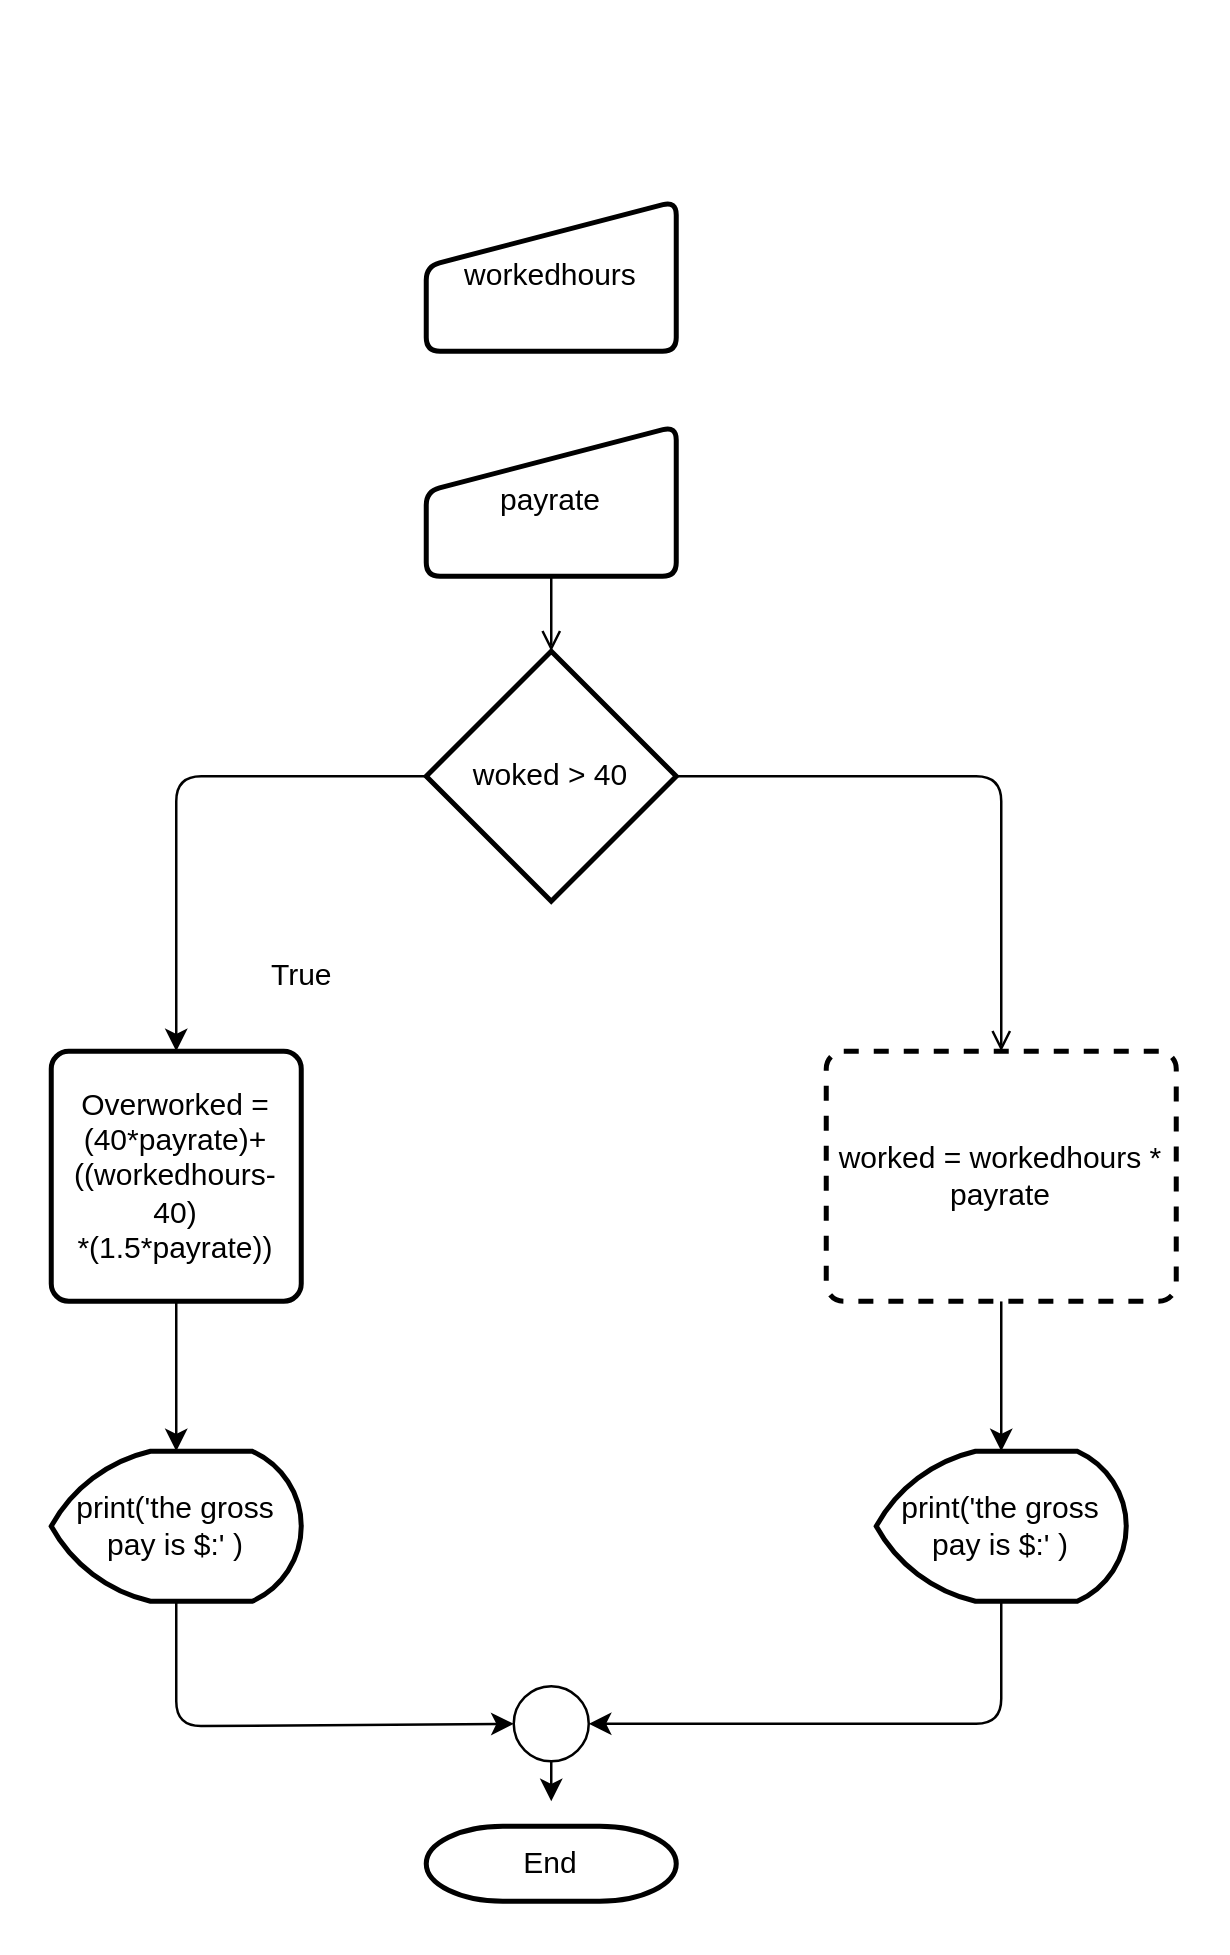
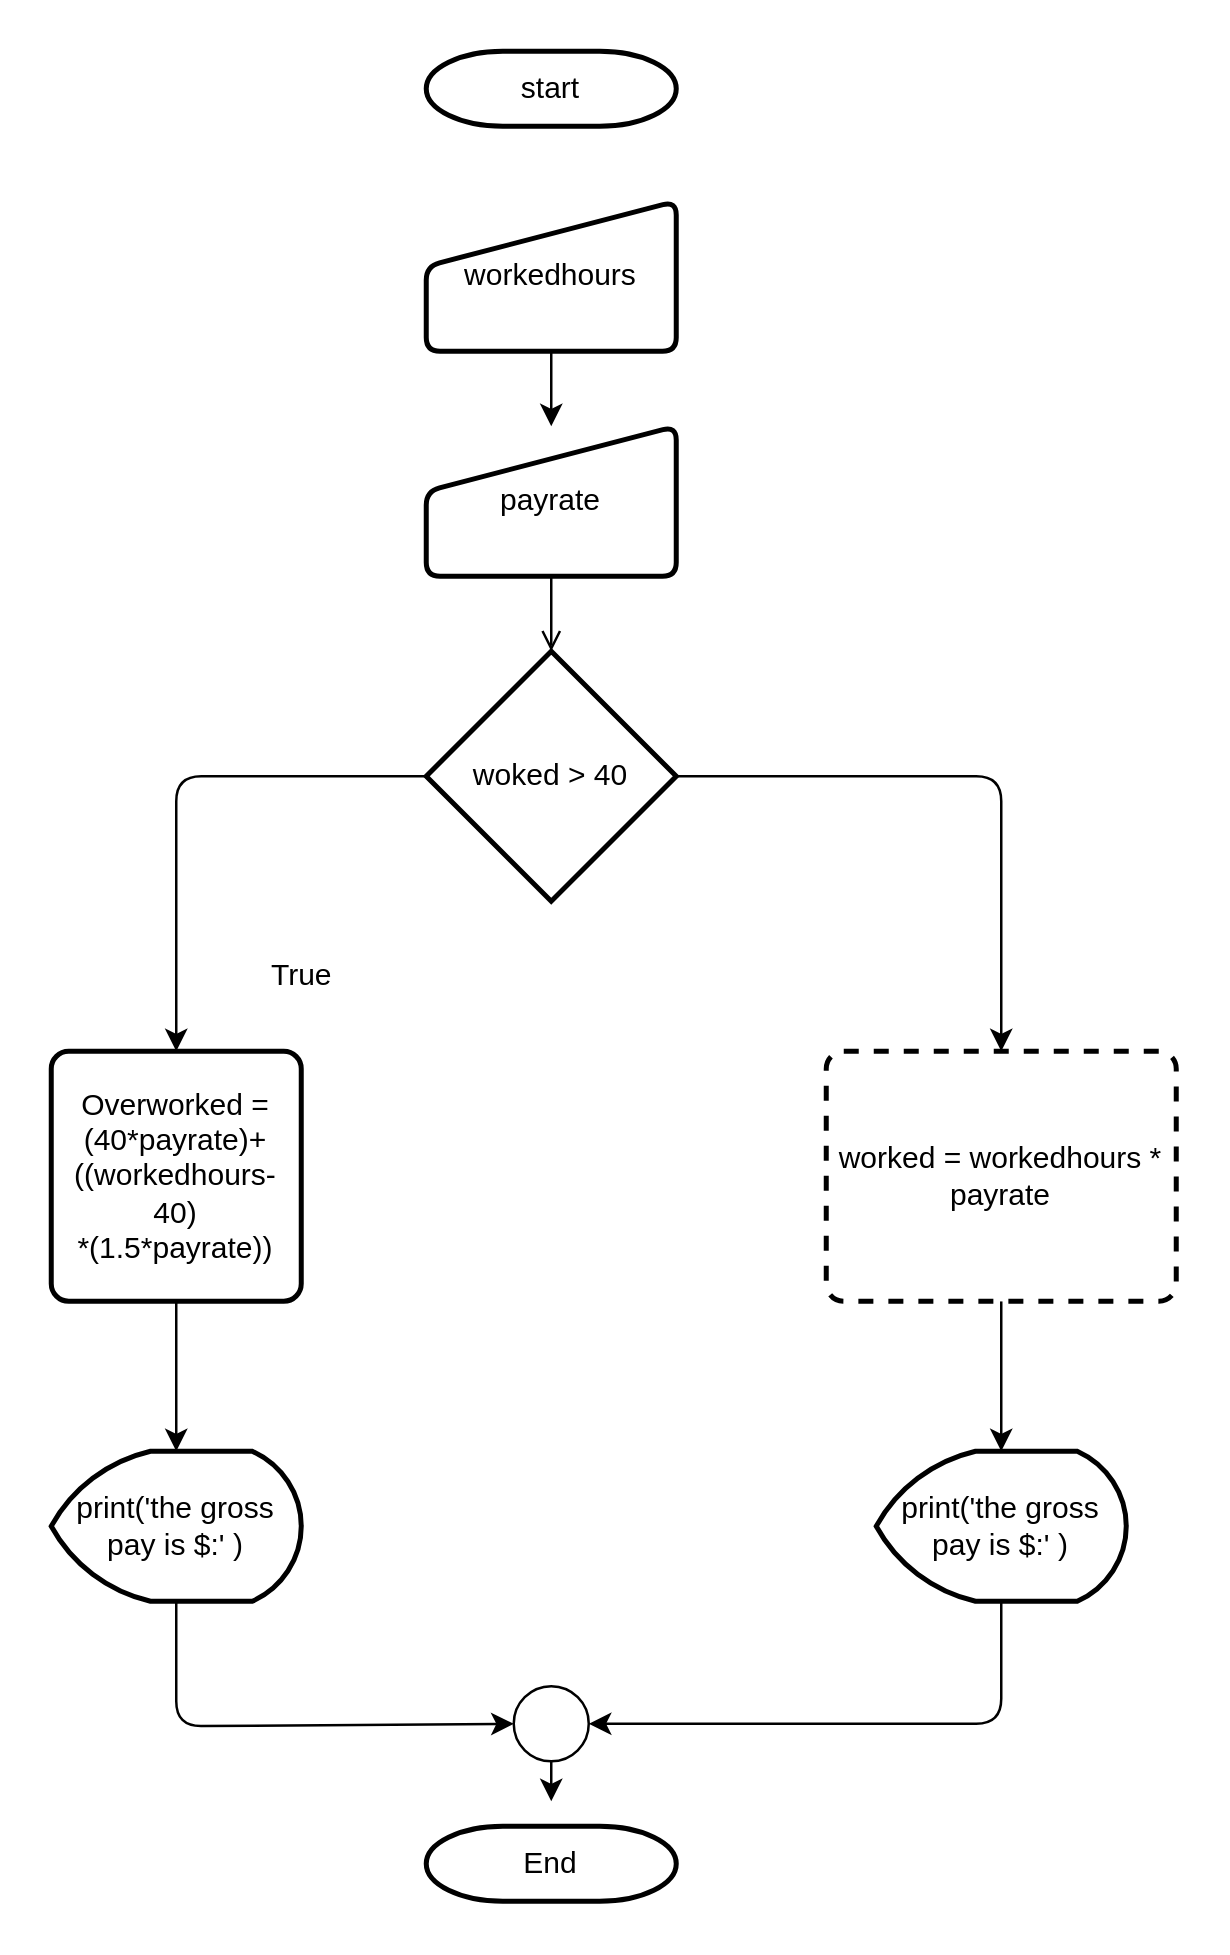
  <mxCell id="0" />
  <mxCell id="1" parent="0" />
+ <mxCell id="2" value="start" style="strokeWidth=2;html=1;shape=mxgraph.flowchart.terminator;whiteSpace=wrap;" parent="1" vertex="1"><mxGeometry x="170" y="20" width="100" height="30" as="geometry" /></mxCell>
  <mxCell id="3" style="edgeStyle=none;html=1;exitX=0.5;exitY=1;exitDx=0;exitDy=0;entryX=0.5;entryY=0;entryDx=0;entryDy=0;entryPerimeter=0;endArrow=open;" parent="1" source="4" target="9" edge="1"><mxGeometry relative="1" as="geometry" /></mxCell>
  <mxCell id="4" value="payrate" style="html=1;strokeWidth=2;shape=manualInput;whiteSpace=wrap;rounded=1;size=26;arcSize=11;" parent="1" vertex="1"><mxGeometry x="170" y="170" width="100" height="60" as="geometry" /></mxCell>
+ <mxCell id="5" style="edgeStyle=none;html=1;exitX=0.5;exitY=1;exitDx=0;exitDy=0;" parent="1" source="6" target="4" edge="1"><mxGeometry relative="1" as="geometry" /></mxCell>
  <mxCell id="6" value="workedhours" style="html=1;strokeWidth=2;shape=manualInput;whiteSpace=wrap;rounded=1;size=26;arcSize=11;" parent="1" vertex="1"><mxGeometry x="170" y="80" width="100" height="60" as="geometry" /></mxCell>
  <mxCell id="7" style="edgeStyle=none;html=1;exitX=0;exitY=0.5;exitDx=0;exitDy=0;exitPerimeter=0;entryX=0.5;entryY=0;entryDx=0;entryDy=0;" parent="1" source="9" target="13" edge="1"><mxGeometry relative="1" as="geometry"><Array as="points"><mxPoint x="70" y="310" /></Array></mxGeometry></mxCell>
- <mxCell id="8" style="edgeStyle=none;html=1;exitX=1;exitY=0.5;exitDx=0;exitDy=0;exitPerimeter=0;entryX=0.5;entryY=0;entryDx=0;entryDy=0;endArrow=open;" parent="1" source="9" target="11" edge="1"><mxGeometry relative="1" as="geometry"><Array as="points"><mxPoint x="400" y="310" /></Array></mxGeometry></mxCell>
+ <mxCell id="8" style="edgeStyle=none;html=1;exitX=1;exitY=0.5;exitDx=0;exitDy=0;exitPerimeter=0;entryX=0.5;entryY=0;entryDx=0;entryDy=0;" parent="1" source="9" target="11" edge="1"><mxGeometry relative="1" as="geometry"><Array as="points"><mxPoint x="400" y="310" /></Array></mxGeometry></mxCell>
  <mxCell id="9" value="woked &amp;gt; 40" style="strokeWidth=2;html=1;shape=mxgraph.flowchart.decision;whiteSpace=wrap;" parent="1" vertex="1"><mxGeometry x="170" y="260" width="100" height="100" as="geometry" /></mxCell>
  <mxCell id="10" style="edgeStyle=none;html=1;exitX=0.5;exitY=1;exitDx=0;exitDy=0;entryX=0.5;entryY=0;entryDx=0;entryDy=0;entryPerimeter=0;" parent="1" source="11" target="20" edge="1"><mxGeometry relative="1" as="geometry" /></mxCell>
  <mxCell id="11" value="worked = workedhours * payrate" style="rounded=1;whiteSpace=wrap;html=1;absoluteArcSize=1;arcSize=14;strokeWidth=2;dashed=1;" parent="1" vertex="1"><mxGeometry x="330" y="420" width="140" height="100" as="geometry" /></mxCell>
  <mxCell id="12" style="edgeStyle=none;html=1;exitX=0.5;exitY=1;exitDx=0;exitDy=0;entryX=0.5;entryY=0;entryDx=0;entryDy=0;entryPerimeter=0;" parent="1" source="13" target="18" edge="1"><mxGeometry relative="1" as="geometry" /></mxCell>
  <mxCell id="13" value="Overworked = (40*payrate)+((workedhours-40)&lt;br&gt;*(1.5*payrate))" style="rounded=1;whiteSpace=wrap;html=1;absoluteArcSize=1;arcSize=14;strokeWidth=2;" parent="1" vertex="1"><mxGeometry x="20" y="420" width="100" height="100" as="geometry" /></mxCell>
  <mxCell id="14" value="End" style="strokeWidth=2;html=1;shape=mxgraph.flowchart.terminator;whiteSpace=wrap;" parent="1" vertex="1"><mxGeometry x="170" y="730" width="100" height="30" as="geometry" /></mxCell>
  <mxCell id="15" style="edgeStyle=none;html=1;exitX=0.5;exitY=1;exitDx=0;exitDy=0;exitPerimeter=0;" parent="1" source="16" edge="1"><mxGeometry relative="1" as="geometry"><mxPoint x="220" y="720" as="targetPoint" /></mxGeometry></mxCell>
  <mxCell id="16" value="" style="verticalLabelPosition=bottom;verticalAlign=top;html=1;shape=mxgraph.flowchart.on-page_reference;" parent="1" vertex="1"><mxGeometry x="205" y="674" width="30" height="30" as="geometry" /></mxCell>
  <mxCell id="17" style="edgeStyle=none;html=1;exitX=0.5;exitY=1;exitDx=0;exitDy=0;exitPerimeter=0;entryX=0;entryY=0.5;entryDx=0;entryDy=0;entryPerimeter=0;" parent="1" source="18" target="16" edge="1"><mxGeometry relative="1" as="geometry"><Array as="points"><mxPoint x="70" y="690" /></Array></mxGeometry></mxCell>
  <mxCell id="18" value="print('the gross pay is $:' )" style="strokeWidth=2;html=1;shape=mxgraph.flowchart.display;whiteSpace=wrap;" parent="1" vertex="1"><mxGeometry x="20" y="580" width="100" height="60" as="geometry" /></mxCell>
  <mxCell id="19" style="edgeStyle=none;html=1;exitX=0.5;exitY=1;exitDx=0;exitDy=0;exitPerimeter=0;entryX=1;entryY=0.5;entryDx=0;entryDy=0;entryPerimeter=0;" parent="1" source="20" target="16" edge="1"><mxGeometry relative="1" as="geometry"><Array as="points"><mxPoint x="400" y="689" /></Array></mxGeometry></mxCell>
  <mxCell id="20" value="print('the gross pay is $:' )" style="strokeWidth=2;html=1;shape=mxgraph.flowchart.display;whiteSpace=wrap;" parent="1" vertex="1"><mxGeometry x="350" y="580" width="100" height="60" as="geometry" /></mxCell>
  <mxCell id="21" value="True" style="text;html=1;resizable=0;autosize=1;align=center;verticalAlign=middle;points=[];fillColor=none;strokeColor=none;rounded=0;" parent="1" vertex="1"><mxGeometry x="100" y="380" width="40" height="20" as="geometry" /></mxCell>
